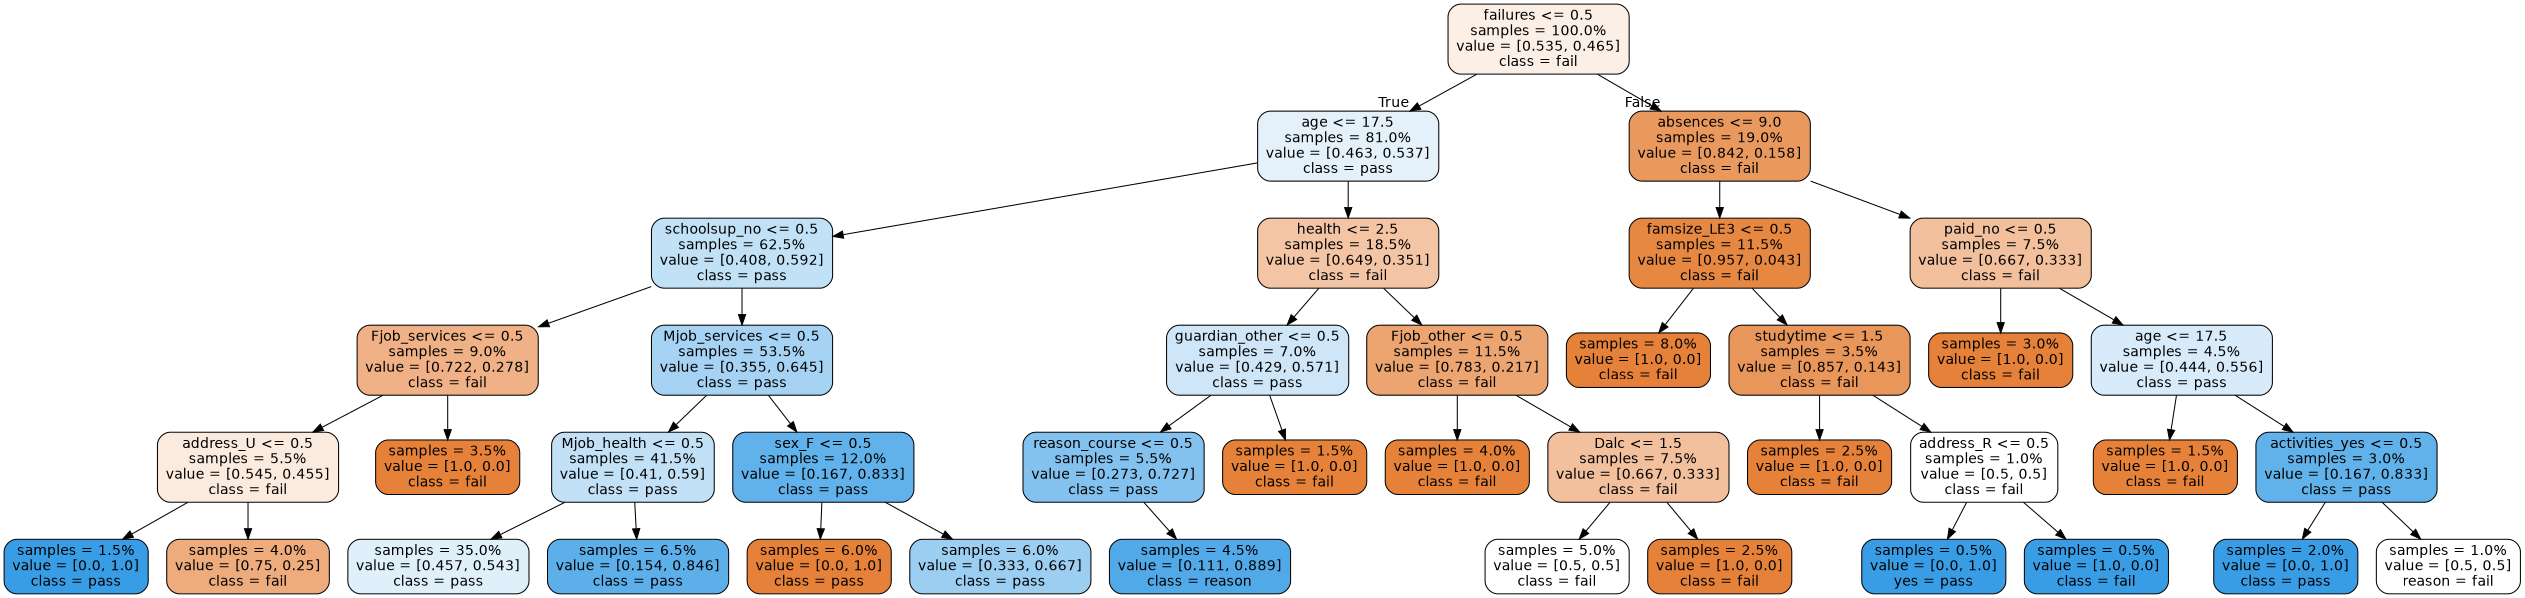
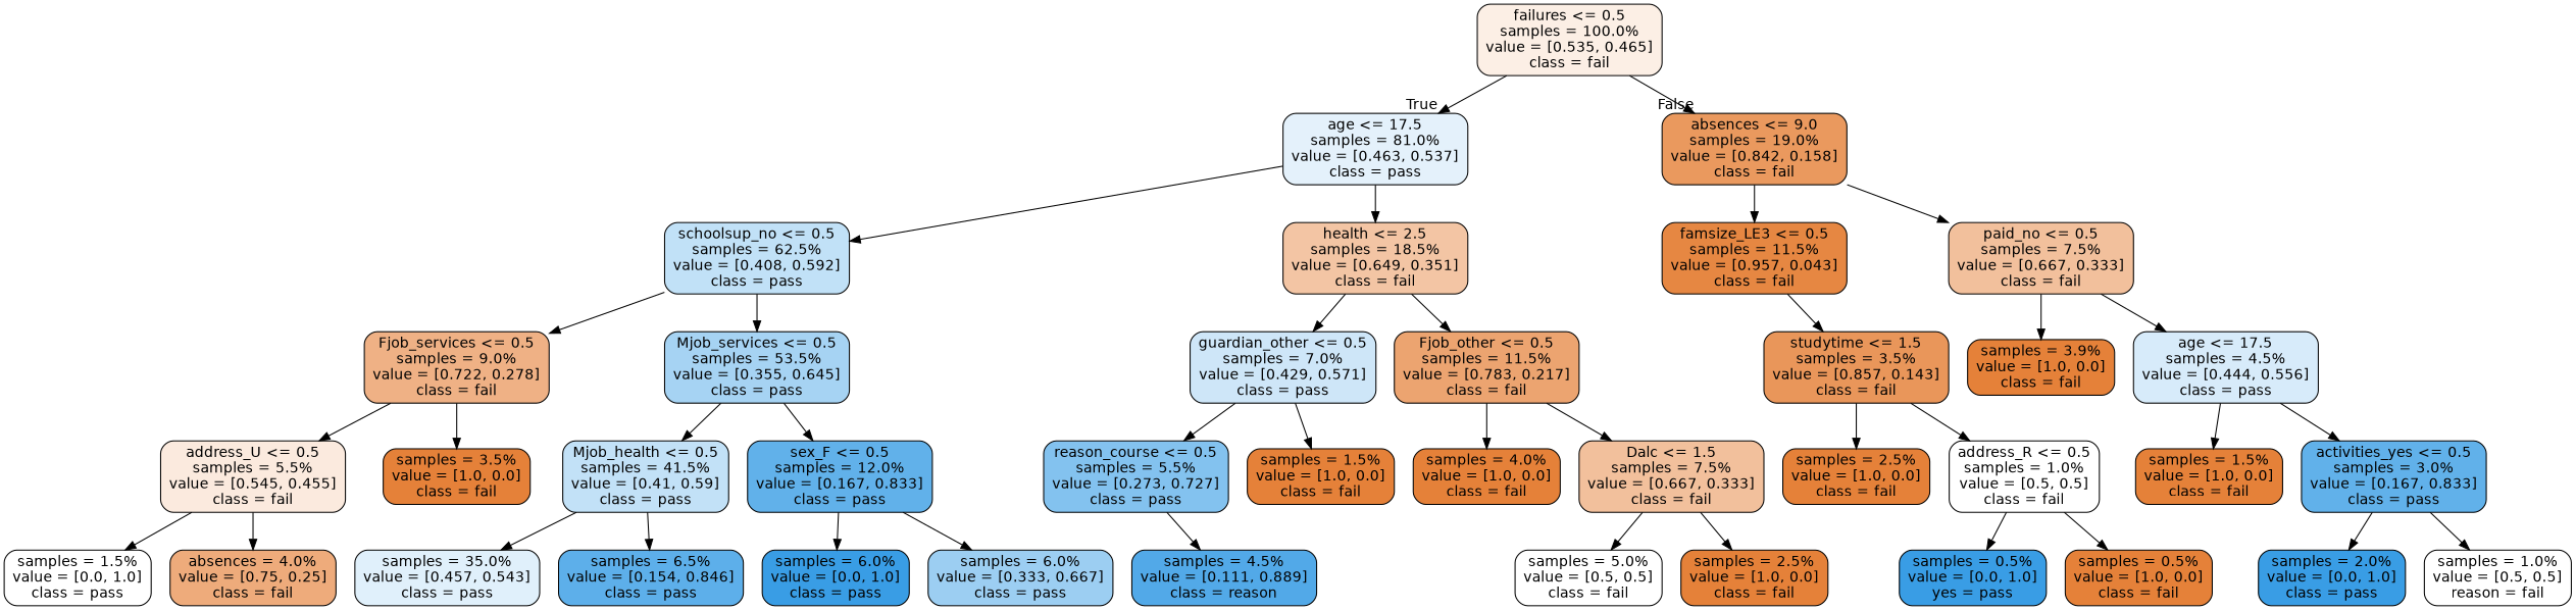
  digraph {
    node [color=black fillcolor="#e58139" fontname=helvetica shape=box style="filled, rounded"]
    edge [fontname=helvetica]
    n1 [fillcolor="#fcefe5" label="failures <= 0.5\nsamples = 100.0%\nvalue = [0.535, 0.465]\nclass = fail"]
    n2 [fillcolor="#e4f1fb" label="age <= 17.5\nsamples = 81.0%\nvalue = [0.463, 0.537]\nclass = pass"]
    n3 [fillcolor="#ea995e" label="absences <= 9.0\nsamples = 19.0%\nvalue = [0.842, 0.158]\nclass = fail"]
    n4 [fillcolor="#c1e1f7" label="schoolsup_no <= 0.5\nsamples = 62.5%\nvalue = [0.408, 0.592]\nclass = pass"]
    n5 [fillcolor="#f3c5a4" label="health <= 2.5\nsamples = 18.5%\nvalue = [0.649, 0.351]\nclass = fail"]
    n6 [fillcolor="#e68742" label="famsize_LE3 <= 0.5\nsamples = 11.5%\nvalue = [0.957, 0.043]\nclass = fail"]
    n7 [fillcolor="#f2c09c" label="paid_no <= 0.5\nsamples = 7.5%\nvalue = [0.667, 0.333]\nclass = fail"]
    n8 [fillcolor="#efb185" label="Fjob_services <= 0.5\nsamples = 9.0%\nvalue = [0.722, 0.278]\nclass = fail"]
    n9 [fillcolor="#a6d3f3" label="Mjob_services <= 0.5\nsamples = 53.5%\nvalue = [0.355, 0.645]\nclass = pass"]
    n10 [fillcolor="#cee6f8" label="guardian_other <= 0.5\nsamples = 7.0%\nvalue = [0.429, 0.571]\nclass = pass"]
    n11 [fillcolor="#eca470" label="Fjob_other <= 0.5\nsamples = 11.5%\nvalue = [0.783, 0.217]\nclass = fail"]
    n12 [fillcolor="#fbeade" label="address_U <= 0.5\nsamples = 5.5%\nvalue = [0.545, 0.455]\nclass = fail"]
    n13 [label="samples = 3.5%\nvalue = [1.0, 0.0]\nclass = fail"]
    n14 [fillcolor="#c2e1f7" label="Mjob_health <= 0.5\nsamples = 41.5%\nvalue = [0.41, 0.59]\nclass = pass"]
    n15 [fillcolor="#61b1ea" label="sex_F <= 0.5\nsamples = 12.0%\nvalue = [0.167, 0.833]\nclass = pass"]
-   n16 [fillcolor="#399de5" label="samples = 1.5%\nvalue = [0.0, 1.0]\nclass = pass"]
-   n17 [fillcolor="#eeab7b" label="samples = 4.0%\nvalue = [0.75, 0.25]\nclass = fail"]
+   n16 [fillcolor="#ffffff" label="samples = 1.5%\nvalue = [0.0, 1.0]\nclass = pass"]
+   n17 [fillcolor="#eeab7b" label="absences = 4.0%\nvalue = [0.75, 0.25]\nclass = fail"]
    n18 [fillcolor="#e0f0fb" label="samples = 35.0%\nvalue = [0.457, 0.543]\nclass = pass"]
    n19 [fillcolor="#5dafea" label="samples = 6.5%\nvalue = [0.154, 0.846]\nclass = pass"]
-   n20 [label="samples = 6.0%\nvalue = [0.0, 1.0]\nclass = pass"]
+   n20 [fillcolor="#399de5" label="samples = 6.0%\nvalue = [0.0, 1.0]\nclass = pass"]
    n21 [fillcolor="#9ccef2" label="samples = 6.0%\nvalue = [0.333, 0.667]\nclass = pass"]
    n22 [fillcolor="#83c2ef" label="reason_course <= 0.5\nsamples = 5.5%\nvalue = [0.273, 0.727]\nclass = pass"]
    n23 [label="samples = 1.5%\nvalue = [1.0, 0.0]\nclass = fail"]
    n24 [label="samples = 4.0%\nvalue = [1.0, 0.0]\nclass = fail"]
    n25 [fillcolor="#f2c09c" label="Dalc <= 1.5\nsamples = 7.5%\nvalue = [0.667, 0.333]\nclass = fail"]
    n26 [fillcolor="#52a9e8" label="samples = 4.5%\nvalue = [0.111, 0.889]\nclass = reason"]
    n27 [fillcolor="#ffffff" label="samples = 5.0%\nvalue = [0.5, 0.5]\nclass = fail"]
    n28 [label="samples = 2.5%\nvalue = [1.0, 0.0]\nclass = fail"]
-   n29 [label="samples = 8.0%\nvalue = [1.0, 0.0]\nclass = fail"]
    n30 [fillcolor="#e9965a" label="studytime <= 1.5\nsamples = 3.5%\nvalue = [0.857, 0.143]\nclass = fail"]
-   n31 [label="samples = 3.0%\nvalue = [1.0, 0.0]\nclass = fail"]
+   n31 [label="samples = 3.9%\nvalue = [1.0, 0.0]\nclass = fail"]
    n32 [fillcolor="#d7ebfa" label="age <= 17.5\nsamples = 4.5%\nvalue = [0.444, 0.556]\nclass = pass"]
    n33 [label="samples = 2.5%\nvalue = [1.0, 0.0]\nclass = fail"]
    n34 [fillcolor="#ffffff" label="address_R <= 0.5\nsamples = 1.0%\nvalue = [0.5, 0.5]\nclass = fail"]
    n35 [fillcolor="#399de5" label="samples = 0.5%\nvalue = [0.0, 1.0]\nyes = pass"]
-   n36 [fillcolor="#399de5" label="samples = 0.5%\nvalue = [1.0, 0.0]\nclass = fail"]
+   n36 [label="samples = 0.5%\nvalue = [1.0, 0.0]\nclass = fail"]
    n37 [label="samples = 1.5%\nvalue = [1.0, 0.0]\nclass = fail"]
    n38 [fillcolor="#61b1ea" label="activities_yes <= 0.5\nsamples = 3.0%\nvalue = [0.167, 0.833]\nclass = pass"]
    n39 [fillcolor="#399de5" label="samples = 2.0%\nvalue = [0.0, 1.0]\nclass = pass"]
    n40 [fillcolor="#ffffff" label="samples = 1.0%\nvalue = [0.5, 0.5]\nreason = fail"]
    n1 -> n2 [headlabel=True labelangle=45 labeldistance=2.5]
    n1 -> n3 [headlabel=False labelangle=-45 labeldistance=2.5]
    n2 -> n4
    n2 -> n5
    n3 -> n6
    n3 -> n7
    n4 -> n8
    n4 -> n9
    n5 -> n10
    n5 -> n11
-   n6 -> n29
    n6 -> n30
    n7 -> n31
    n7 -> n32
    n8 -> n12
    n8 -> n13
    n9 -> n14
    n9 -> n15
    n10 -> n22
    n10 -> n23
    n11 -> n24
    n11 -> n25
    n12 -> n16
    n12 -> n17
    n14 -> n18
    n14 -> n19
    n15 -> n20
    n15 -> n21
    n22 -> n26
    n25 -> n27
    n25 -> n28
    n30 -> n33
    n30 -> n34
    n32 -> n37
    n32 -> n38
    n34 -> n35
    n34 -> n36
    n38 -> n39
    n38 -> n40
  }
